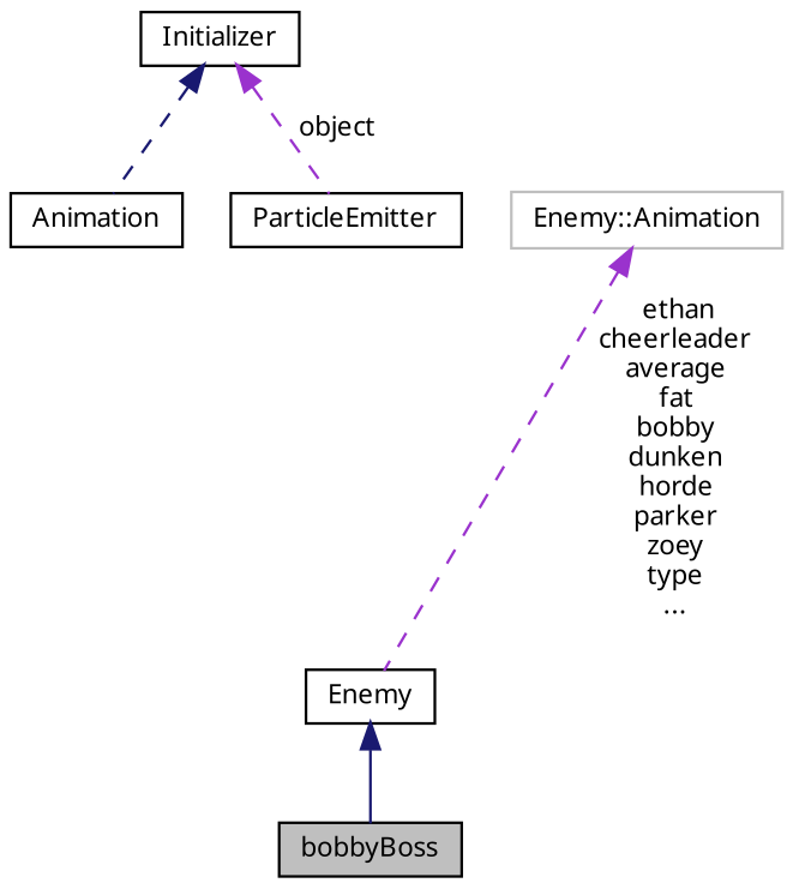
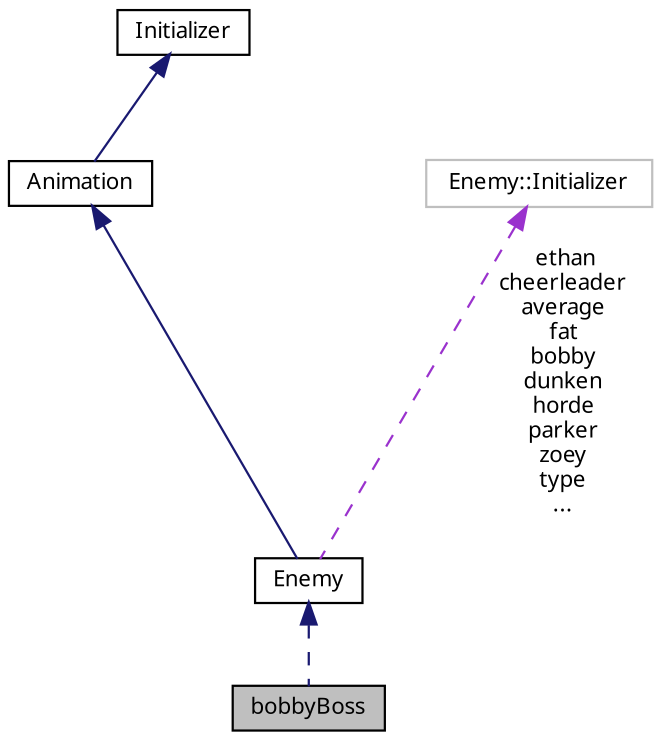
  digraph {
    fontname="Noto Sans"
    node [color=black fillcolor=white fontname="Noto Sans" fontsize=10 shape=record style=filled]
    edge [color=midnightblue dir=back fontname="Noto Sans" fontsize=10 labelfontname=Helvetica labelfontsize=10 style=solid]
    n1 [fillcolor=grey75 fontcolor=black height=0.2 label=bobbyBoss width=0.4]
    n2 [height=0.2 label=Enemy width=0.4]
    n3 [height=0.2 label=Animation width=0.4]
    n4 [height=0.2 label=Initializer width=0.4]
-   n5 [height=0.2 label=ParticleEmitter width=0.4]
-   n6 [color=grey75 height=0.2 label="Enemy::Animation" width=0.4]
-   n2 -> n1
-   n4 -> n3 [style=dashed]
-   n4 -> n5 [color=darkorchid3 label=" object" style=dashed]
+   n6 [color=grey75 height=0.2 label="Enemy::Initializer" width=0.4]
+   n2 -> n1 [style=dashed]
+   n3 -> n2
+   n4 -> n3
    n6 -> n2 [color=darkorchid3 label=" ethan\ncheerleader\naverage\nfat\nbobby\ndunken\nhorde\nparker\nzoey\ntype\n..." style=dashed]
  }
